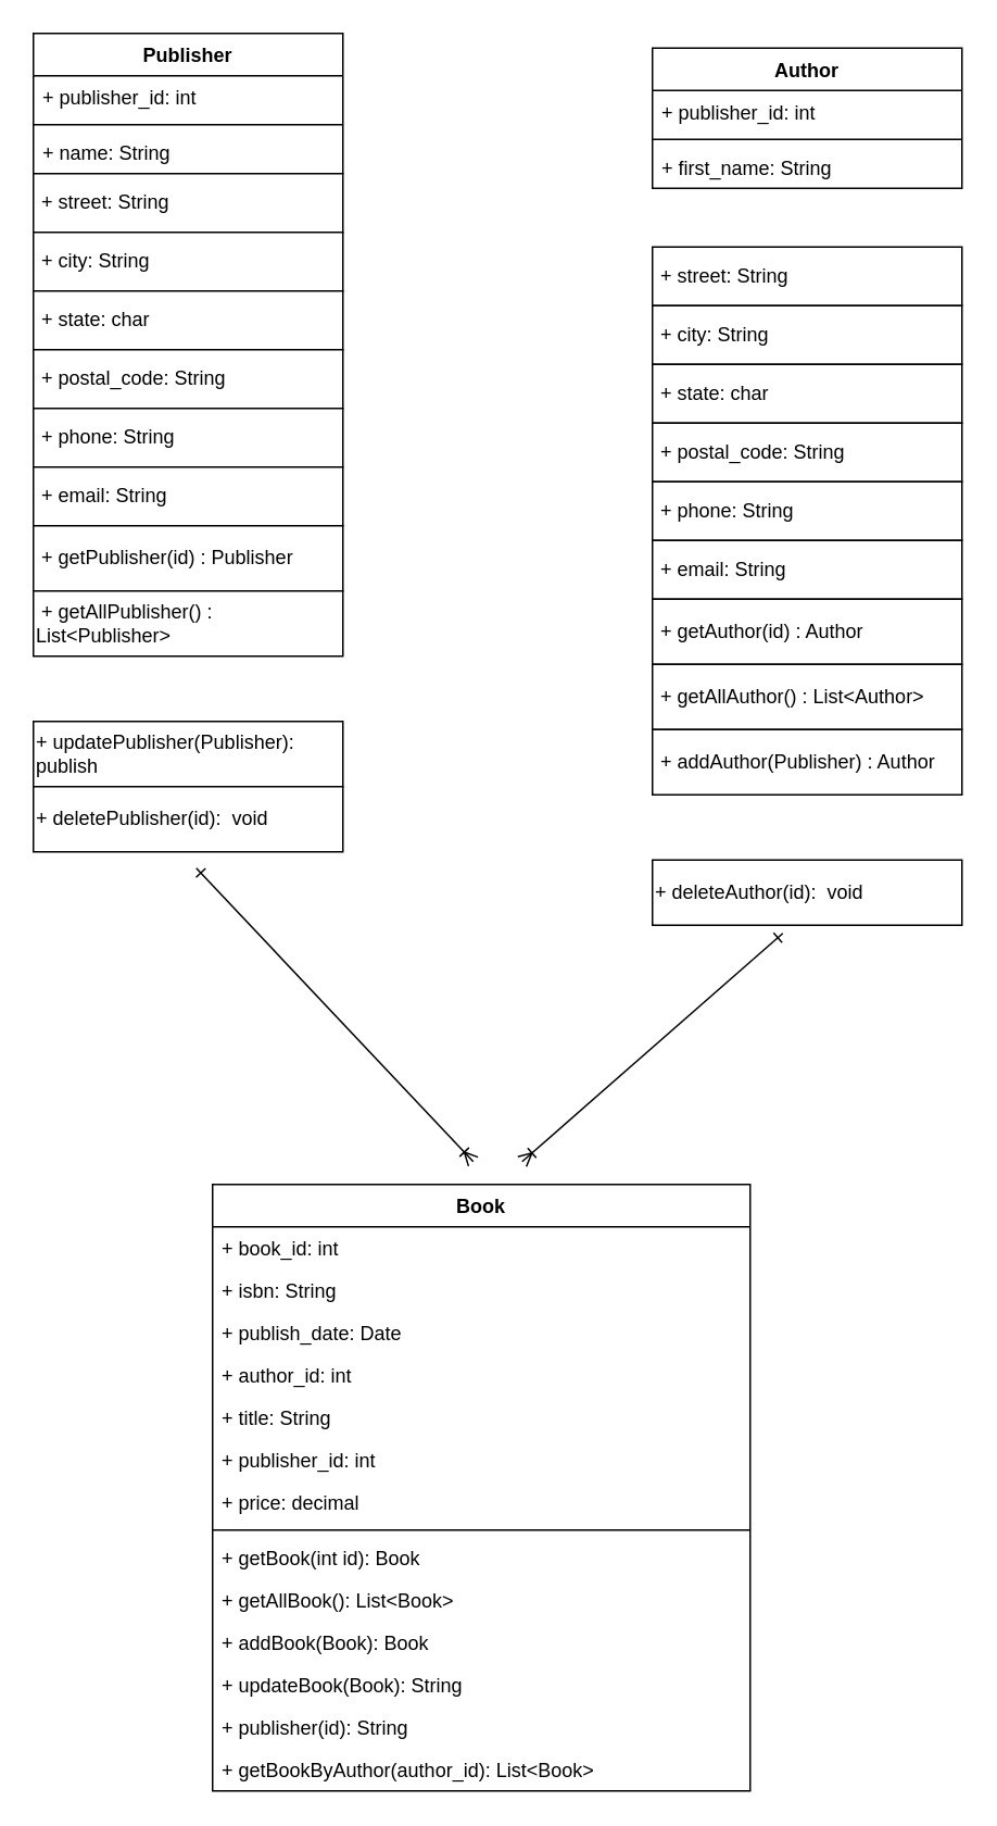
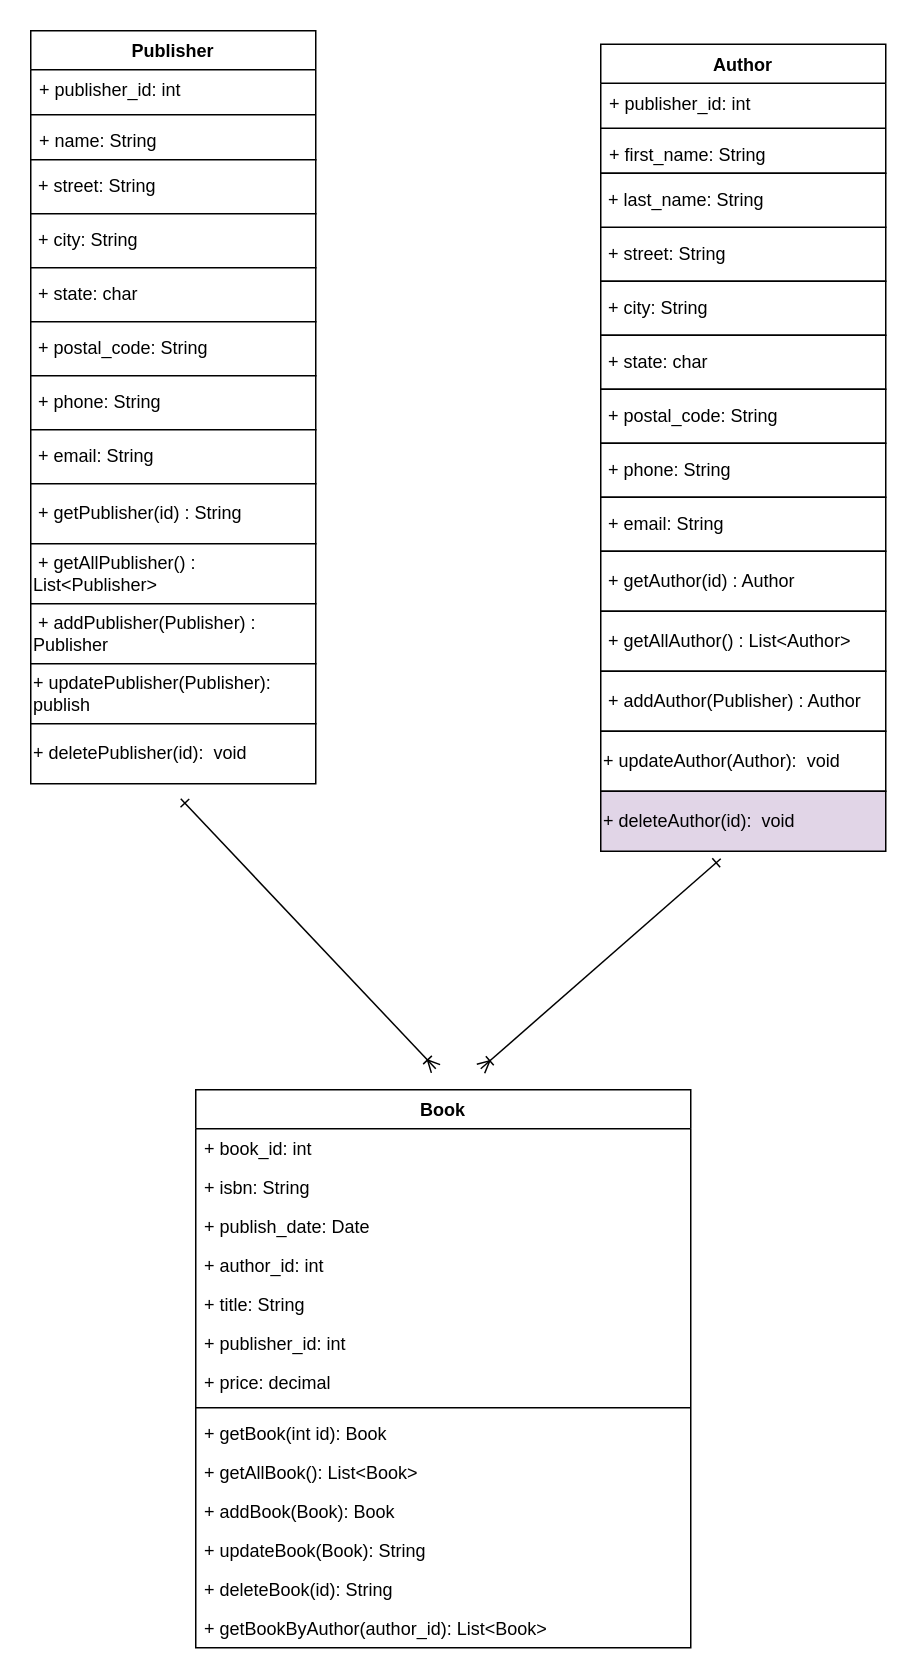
  <mxCell id="0" />
  <mxCell id="1" parent="0" />
  <mxCell id="2" value="Publisher" style="swimlane;fontStyle=1;align=center;verticalAlign=top;childLayout=stackLayout;horizontal=1;startSize=26;horizontalStack=0;resizeParent=1;resizeParentMax=0;resizeLast=0;collapsible=1;marginBottom=0;" vertex="1" parent="1"><mxGeometry x="20" y="20" width="190" height="86" as="geometry" /></mxCell>
  <mxCell id="3" value="+ publisher_id: int&#10;" style="text;strokeColor=none;fillColor=none;align=left;verticalAlign=top;spacingLeft=4;spacingRight=4;overflow=hidden;rotatable=0;points=[[0,0.5],[1,0.5]];portConstraint=eastwest;" vertex="1" parent="2"><mxGeometry y="26" width="190" height="26" as="geometry" /></mxCell>
  <mxCell id="4" value="" style="line;strokeWidth=1;fillColor=none;align=left;verticalAlign=middle;spacingTop=-1;spacingLeft=3;spacingRight=3;rotatable=0;labelPosition=right;points=[];portConstraint=eastwest;" vertex="1" parent="2"><mxGeometry y="52" width="190" height="8" as="geometry" /></mxCell>
  <mxCell id="5" value="+ name: String&#10;" style="text;strokeColor=none;fillColor=none;align=left;verticalAlign=top;spacingLeft=4;spacingRight=4;overflow=hidden;rotatable=0;points=[[0,0.5],[1,0.5]];portConstraint=eastwest;" vertex="1" parent="2"><mxGeometry y="60" width="190" height="26" as="geometry" /></mxCell>
  <mxCell id="6" value="&amp;nbsp;+ street: String" style="rounded=0;whiteSpace=wrap;html=1;align=left;" vertex="1" parent="1"><mxGeometry x="20" y="106" width="190" height="36" as="geometry" /></mxCell>
  <mxCell id="7" value="&amp;nbsp;+ city: String" style="rounded=0;whiteSpace=wrap;html=1;align=left;" vertex="1" parent="1"><mxGeometry x="20" y="142" width="190" height="36" as="geometry" /></mxCell>
  <mxCell id="8" value="" style="edgeStyle=orthogonalEdgeStyle;rounded=0;orthogonalLoop=1;jettySize=auto;html=1;" edge="1" parent="1" source="9" target="10"><mxGeometry relative="1" as="geometry" /></mxCell>
  <mxCell id="9" value="&amp;nbsp;+ state: char" style="rounded=0;whiteSpace=wrap;html=1;align=left;" vertex="1" parent="1"><mxGeometry x="20" y="178" width="190" height="36" as="geometry" /></mxCell>
  <mxCell id="10" value="&amp;nbsp;+ postal_code: String" style="rounded=0;whiteSpace=wrap;html=1;align=left;" vertex="1" parent="1"><mxGeometry x="20" y="214" width="190" height="36" as="geometry" /></mxCell>
  <mxCell id="11" value="&amp;nbsp;+ phone: String" style="rounded=0;whiteSpace=wrap;html=1;align=left;" vertex="1" parent="1"><mxGeometry x="20" y="250" width="190" height="36" as="geometry" /></mxCell>
  <mxCell id="12" value="&amp;nbsp;+ email: String" style="rounded=0;whiteSpace=wrap;html=1;align=left;" vertex="1" parent="1"><mxGeometry x="20" y="286" width="190" height="36" as="geometry" /></mxCell>
- <mxCell id="13" value="&amp;nbsp;+ getPublisher(id) : Publisher" style="rounded=0;whiteSpace=wrap;html=1;align=left;" vertex="1" parent="1"><mxGeometry x="20" y="322" width="190" height="40" as="geometry" /></mxCell>
+ <mxCell id="13" value="&amp;nbsp;+ getPublisher(id) : String" style="rounded=0;whiteSpace=wrap;html=1;align=left;" vertex="1" parent="1"><mxGeometry x="20" y="322" width="190" height="40" as="geometry" /></mxCell>
  <mxCell id="14" value="&amp;nbsp;+ getAllPublisher() : List&amp;lt;Publisher&amp;gt;" style="rounded=0;whiteSpace=wrap;html=1;align=left;" vertex="1" parent="1"><mxGeometry x="20" y="362" width="190" height="40" as="geometry" /></mxCell>
+ <mxCell id="15" value="&amp;nbsp;+ addPublisher(Publisher) : Publisher" style="rounded=0;whiteSpace=wrap;html=1;align=left;" vertex="1" parent="1"><mxGeometry x="20" y="402" width="190" height="40" as="geometry" /></mxCell>
  <mxCell id="16" value="+ updatePublisher(Publisher):&amp;nbsp; publish" style="rounded=0;whiteSpace=wrap;html=1;align=left;" vertex="1" parent="1"><mxGeometry x="20" y="442" width="190" height="40" as="geometry" /></mxCell>
  <mxCell id="17" value="+ deletePublisher(id):&amp;nbsp; void" style="rounded=0;whiteSpace=wrap;html=1;align=left;" vertex="1" parent="1"><mxGeometry x="20" y="482" width="190" height="40" as="geometry" /></mxCell>
  <mxCell id="18" value="Author" style="swimlane;fontStyle=1;align=center;verticalAlign=top;childLayout=stackLayout;horizontal=1;startSize=26;horizontalStack=0;resizeParent=1;resizeParentMax=0;resizeLast=0;collapsible=1;marginBottom=0;" vertex="1" parent="1"><mxGeometry x="400" y="29" width="190" height="86" as="geometry" /></mxCell>
  <mxCell id="19" value="+ publisher_id: int&#10;" style="text;strokeColor=none;fillColor=none;align=left;verticalAlign=top;spacingLeft=4;spacingRight=4;overflow=hidden;rotatable=0;points=[[0,0.5],[1,0.5]];portConstraint=eastwest;" vertex="1" parent="18"><mxGeometry y="26" width="190" height="26" as="geometry" /></mxCell>
  <mxCell id="20" value="" style="line;strokeWidth=1;fillColor=none;align=left;verticalAlign=middle;spacingTop=-1;spacingLeft=3;spacingRight=3;rotatable=0;labelPosition=right;points=[];portConstraint=eastwest;" vertex="1" parent="18"><mxGeometry y="52" width="190" height="8" as="geometry" /></mxCell>
  <mxCell id="21" value="+ first_name: String&#10;" style="text;strokeColor=none;fillColor=none;align=left;verticalAlign=top;spacingLeft=4;spacingRight=4;overflow=hidden;rotatable=0;points=[[0,0.5],[1,0.5]];portConstraint=eastwest;" vertex="1" parent="18"><mxGeometry y="60" width="190" height="26" as="geometry" /></mxCell>
  <mxCell id="22" value="&amp;nbsp;+ street: String" style="rounded=0;whiteSpace=wrap;html=1;align=left;" vertex="1" parent="1"><mxGeometry x="400" y="151" width="190" height="36" as="geometry" /></mxCell>
  <mxCell id="23" value="&amp;nbsp;+ city: String" style="rounded=0;whiteSpace=wrap;html=1;align=left;" vertex="1" parent="1"><mxGeometry x="400" y="187" width="190" height="36" as="geometry" /></mxCell>
  <mxCell id="24" value="" style="edgeStyle=orthogonalEdgeStyle;rounded=0;orthogonalLoop=1;jettySize=auto;html=1;" edge="1" parent="1" source="25" target="26"><mxGeometry relative="1" as="geometry" /></mxCell>
  <mxCell id="25" value="&amp;nbsp;+ state: char" style="rounded=0;whiteSpace=wrap;html=1;align=left;" vertex="1" parent="1"><mxGeometry x="400" y="223" width="190" height="36" as="geometry" /></mxCell>
  <mxCell id="26" value="&amp;nbsp;+ postal_code: String" style="rounded=0;whiteSpace=wrap;html=1;align=left;" vertex="1" parent="1"><mxGeometry x="400" y="259" width="190" height="36" as="geometry" /></mxCell>
  <mxCell id="27" value="&amp;nbsp;+ phone: String" style="rounded=0;whiteSpace=wrap;html=1;align=left;" vertex="1" parent="1"><mxGeometry x="400" y="295" width="190" height="36" as="geometry" /></mxCell>
  <mxCell id="28" value="&amp;nbsp;+ email: String" style="rounded=0;whiteSpace=wrap;html=1;align=left;" vertex="1" parent="1"><mxGeometry x="400" y="331" width="190" height="36" as="geometry" /></mxCell>
  <mxCell id="29" value="&amp;nbsp;+ getAuthor(id) : Author" style="rounded=0;whiteSpace=wrap;html=1;align=left;" vertex="1" parent="1"><mxGeometry x="400" y="367" width="190" height="40" as="geometry" /></mxCell>
  <mxCell id="30" value="&amp;nbsp;+ getAllAuthor() : List&amp;lt;Author&amp;gt;" style="rounded=0;whiteSpace=wrap;html=1;align=left;" vertex="1" parent="1"><mxGeometry x="400" y="407" width="190" height="40" as="geometry" /></mxCell>
  <mxCell id="31" value="&amp;nbsp;+ addAuthor(Publisher) : Author" style="rounded=0;whiteSpace=wrap;html=1;align=left;" vertex="1" parent="1"><mxGeometry x="400" y="447" width="190" height="40" as="geometry" /></mxCell>
- <mxCell id="33" value="+ deleteAuthor(id):&amp;nbsp; void" style="rounded=0;whiteSpace=wrap;html=1;align=left;" vertex="1" parent="1"><mxGeometry x="400" y="527" width="190" height="40" as="geometry" /></mxCell>
+ <mxCell id="32" value="+ updateAuthor(Author):&amp;nbsp; void" style="rounded=0;whiteSpace=wrap;html=1;align=left;" vertex="1" parent="1"><mxGeometry x="400" y="487" width="190" height="40" as="geometry" /></mxCell>
+ <mxCell id="33" value="+ deleteAuthor(id):&amp;nbsp; void" style="rounded=0;whiteSpace=wrap;html=1;align=left;fillColor=#e1d5e7;" vertex="1" parent="1"><mxGeometry x="400" y="527" width="190" height="40" as="geometry" /></mxCell>
+ <mxCell id="34" value="&amp;nbsp;+ last_name: String" style="rounded=0;whiteSpace=wrap;html=1;align=left;" vertex="1" parent="1"><mxGeometry x="400" y="115" width="190" height="36" as="geometry" /></mxCell>
  <mxCell id="35" value="Book" style="swimlane;fontStyle=1;align=center;verticalAlign=top;childLayout=stackLayout;horizontal=1;startSize=26;horizontalStack=0;resizeParent=1;resizeParentMax=0;resizeLast=0;collapsible=1;marginBottom=0;" vertex="1" parent="1"><mxGeometry x="130" y="726" width="330" height="372" as="geometry"><mxRectangle x="200" y="740" width="60" height="26" as="alternateBounds" /></mxGeometry></mxCell>
  <mxCell id="36" value="+ book_id: int" style="text;strokeColor=none;fillColor=none;align=left;verticalAlign=top;spacingLeft=4;spacingRight=4;overflow=hidden;rotatable=0;points=[[0,0.5],[1,0.5]];portConstraint=eastwest;" vertex="1" parent="35"><mxGeometry y="26" width="330" height="26" as="geometry" /></mxCell>
  <mxCell id="37" value="+ isbn: String" style="text;strokeColor=none;fillColor=none;align=left;verticalAlign=top;spacingLeft=4;spacingRight=4;overflow=hidden;rotatable=0;points=[[0,0.5],[1,0.5]];portConstraint=eastwest;" vertex="1" parent="35"><mxGeometry y="52" width="330" height="26" as="geometry" /></mxCell>
  <mxCell id="38" value="+ publish_date: Date" style="text;strokeColor=none;fillColor=none;align=left;verticalAlign=top;spacingLeft=4;spacingRight=4;overflow=hidden;rotatable=0;points=[[0,0.5],[1,0.5]];portConstraint=eastwest;" vertex="1" parent="35"><mxGeometry y="78" width="330" height="26" as="geometry" /></mxCell>
  <mxCell id="39" value="+ author_id: int&#10;" style="text;strokeColor=none;fillColor=none;align=left;verticalAlign=top;spacingLeft=4;spacingRight=4;overflow=hidden;rotatable=0;points=[[0,0.5],[1,0.5]];portConstraint=eastwest;" vertex="1" parent="35"><mxGeometry y="104" width="330" height="26" as="geometry" /></mxCell>
  <mxCell id="40" value="+ title: String&#10;" style="text;strokeColor=none;fillColor=none;align=left;verticalAlign=top;spacingLeft=4;spacingRight=4;overflow=hidden;rotatable=0;points=[[0,0.5],[1,0.5]];portConstraint=eastwest;" vertex="1" parent="35"><mxGeometry y="130" width="330" height="26" as="geometry" /></mxCell>
  <mxCell id="41" value="+ publisher_id: int&#10;" style="text;strokeColor=none;fillColor=none;align=left;verticalAlign=top;spacingLeft=4;spacingRight=4;overflow=hidden;rotatable=0;points=[[0,0.5],[1,0.5]];portConstraint=eastwest;" vertex="1" parent="35"><mxGeometry y="156" width="330" height="26" as="geometry" /></mxCell>
  <mxCell id="42" value="+ price: decimal&#10;" style="text;strokeColor=none;fillColor=none;align=left;verticalAlign=top;spacingLeft=4;spacingRight=4;overflow=hidden;rotatable=0;points=[[0,0.5],[1,0.5]];portConstraint=eastwest;" vertex="1" parent="35"><mxGeometry y="182" width="330" height="26" as="geometry" /></mxCell>
  <mxCell id="43" value="" style="line;strokeWidth=1;fillColor=none;align=left;verticalAlign=middle;spacingTop=-1;spacingLeft=3;spacingRight=3;rotatable=0;labelPosition=right;points=[];portConstraint=eastwest;" vertex="1" parent="35"><mxGeometry y="208" width="330" height="8" as="geometry" /></mxCell>
  <mxCell id="44" value="+ getBook(int id): Book" style="text;strokeColor=none;fillColor=none;align=left;verticalAlign=top;spacingLeft=4;spacingRight=4;overflow=hidden;rotatable=0;points=[[0,0.5],[1,0.5]];portConstraint=eastwest;" vertex="1" parent="35"><mxGeometry y="216" width="330" height="26" as="geometry" /></mxCell>
  <mxCell id="45" value="+ getAllBook(): List&lt;Book&gt;" style="text;strokeColor=none;fillColor=none;align=left;verticalAlign=top;spacingLeft=4;spacingRight=4;overflow=hidden;rotatable=0;points=[[0,0.5],[1,0.5]];portConstraint=eastwest;" vertex="1" parent="35"><mxGeometry y="242" width="330" height="26" as="geometry" /></mxCell>
  <mxCell id="46" value="+ addBook(Book): Book" style="text;strokeColor=none;fillColor=none;align=left;verticalAlign=top;spacingLeft=4;spacingRight=4;overflow=hidden;rotatable=0;points=[[0,0.5],[1,0.5]];portConstraint=eastwest;" vertex="1" parent="35"><mxGeometry y="268" width="330" height="26" as="geometry" /></mxCell>
  <mxCell id="47" value="+ updateBook(Book): String" style="text;strokeColor=none;fillColor=none;align=left;verticalAlign=top;spacingLeft=4;spacingRight=4;overflow=hidden;rotatable=0;points=[[0,0.5],[1,0.5]];portConstraint=eastwest;" vertex="1" parent="35"><mxGeometry y="294" width="330" height="26" as="geometry" /></mxCell>
- <mxCell id="48" value="+ publisher(id): String" style="text;strokeColor=none;fillColor=none;align=left;verticalAlign=top;spacingLeft=4;spacingRight=4;overflow=hidden;rotatable=0;points=[[0,0.5],[1,0.5]];portConstraint=eastwest;" vertex="1" parent="35"><mxGeometry y="320" width="330" height="26" as="geometry" /></mxCell>
+ <mxCell id="48" value="+ deleteBook(id): String" style="text;strokeColor=none;fillColor=none;align=left;verticalAlign=top;spacingLeft=4;spacingRight=4;overflow=hidden;rotatable=0;points=[[0,0.5],[1,0.5]];portConstraint=eastwest;" vertex="1" parent="35"><mxGeometry y="320" width="330" height="26" as="geometry" /></mxCell>
  <mxCell id="49" value="+ getBookByAuthor(author_id): List&lt;Book&gt;" style="text;strokeColor=none;fillColor=none;align=left;verticalAlign=top;spacingLeft=4;spacingRight=4;overflow=hidden;rotatable=0;points=[[0,0.5],[1,0.5]];portConstraint=eastwest;" vertex="1" parent="35"><mxGeometry y="346" width="330" height="26" as="geometry" /></mxCell>
  <mxCell id="50" value="" style="endArrow=ERone;startArrow=ERoneToMany;html=1;endFill=0;startFill=0;" edge="1" parent="1"><mxGeometry width="50" height="50" relative="1" as="geometry"><mxPoint x="320" y="712" as="sourcePoint" /><mxPoint x="480" y="572" as="targetPoint" /></mxGeometry></mxCell>
  <mxCell id="51" value="" style="endArrow=ERone;startArrow=ERoneToMany;html=1;endFill=0;startFill=0;" edge="1" parent="1"><mxGeometry width="50" height="50" relative="1" as="geometry"><mxPoint x="290" y="712" as="sourcePoint" /><mxPoint x="120" y="532" as="targetPoint" /></mxGeometry></mxCell>
